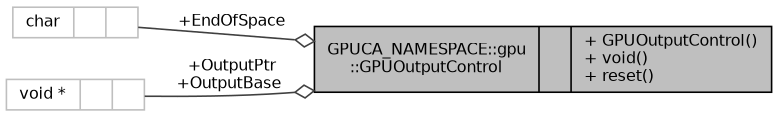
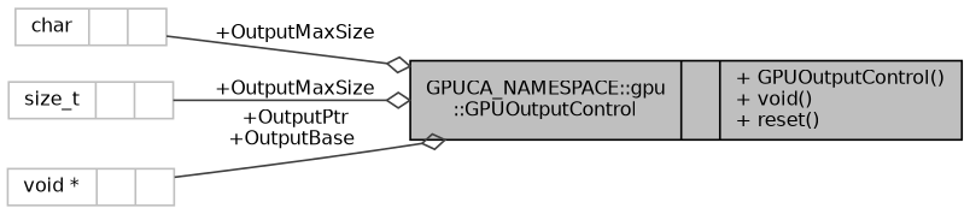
  digraph {
    rankdir=LR
    node [color=grey75 fontname=Helvetica fontsize=10 shape=record]
    edge [arrowhead=odiamond color=grey25 fontname=Helvetica fontsize=10 labelfontname=Helvetica labelfontsize=10 style=solid]
    n1 [color=black fillcolor=grey75 fontcolor=black height=0.2 label="{GPUCA_NAMESPACE::gpu\l::GPUOutputControl\n||+ GPUOutputControl()\l+ void()\l+ reset()\l}" style=filled width=0.4]
    n2 [height=0.2 label="{char\n||}" width=0.4]
+   n3 [height=0.2 label="{size_t\n||}" width=0.4]
    n4 [height=0.2 label="{void *\n||}" width=0.4]
-   n2 -> n1 [label=" +EndOfSpace"]
+   n2 -> n1 [label=" +OutputMaxSize"]
+   n3 -> n1 [label=" +OutputMaxSize"]
    n4 -> n1 [label=" +OutputPtr\n+OutputBase"]
  }
